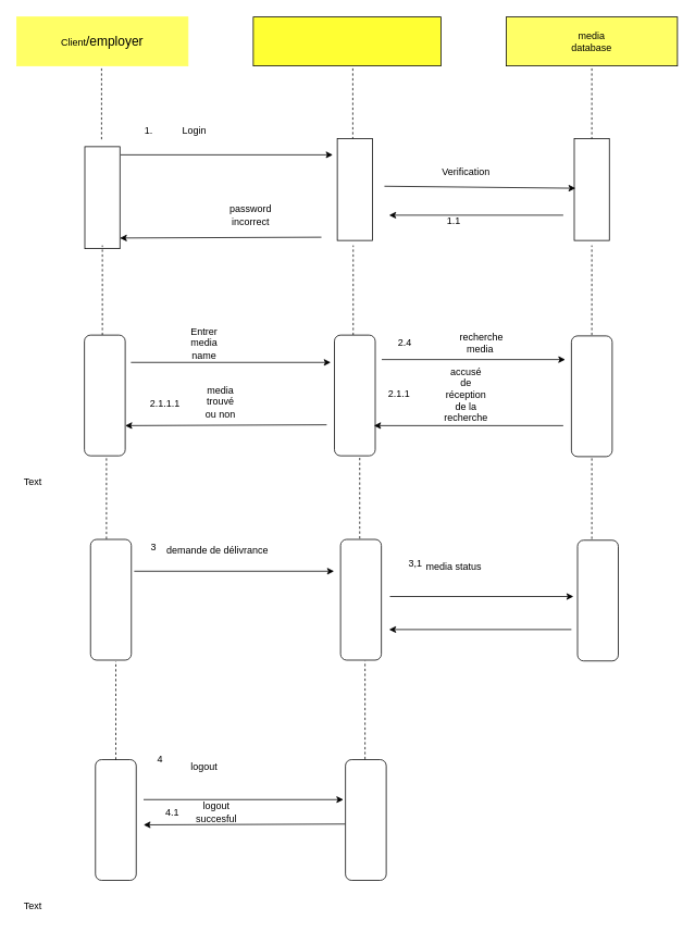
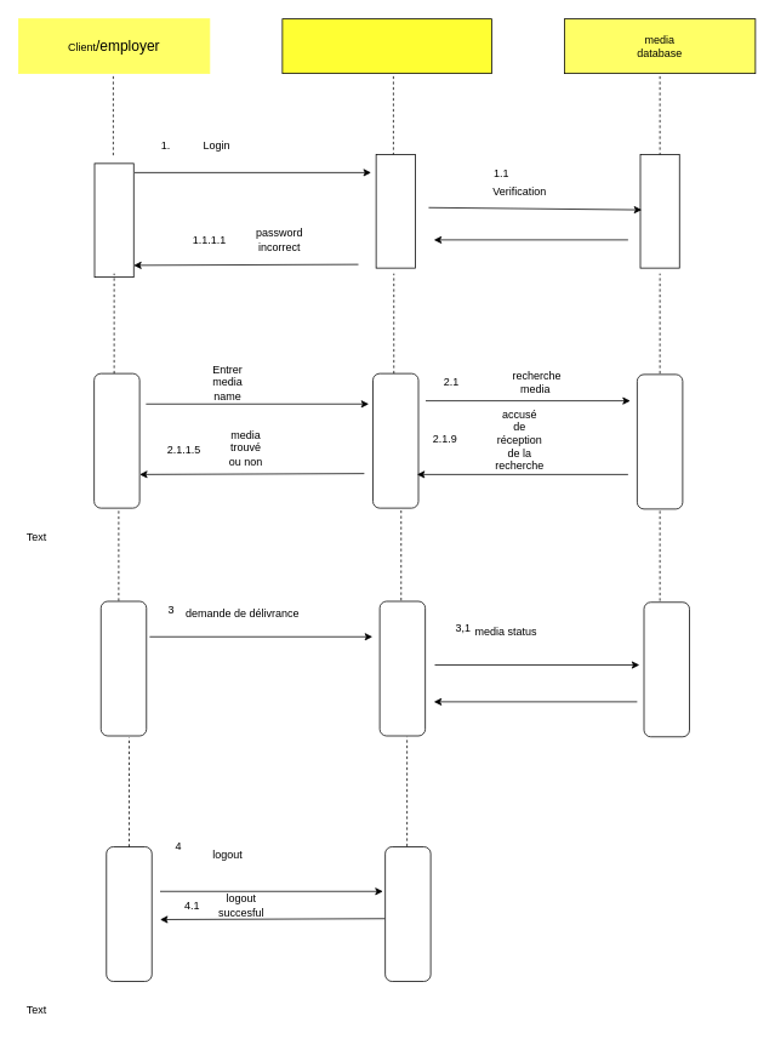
  <mxCell id="0" />
  <mxCell id="1" parent="0" />
  <mxCell id="2" value="" style="rounded=0;whiteSpace=wrap;html=1;strokeColor=#FFFF66;fillColor=#FFFF66;" parent="1" vertex="1"><mxGeometry x="20" y="20" width="210" height="60" as="geometry" /></mxCell>
  <mxCell id="3" value="" style="rounded=0;whiteSpace=wrap;html=1;fillColor=#FFFF33;" parent="1" vertex="1"><mxGeometry x="310" y="20" width="230" height="60" as="geometry" /></mxCell>
  <mxCell id="4" value="" style="rounded=0;whiteSpace=wrap;html=1;fillColor=#FFFF66;" parent="1" vertex="1"><mxGeometry x="620" y="20" width="210" height="60" as="geometry" /></mxCell>
  <mxCell id="5" value="Client&lt;font size=&quot;3&quot;&gt;/employer&lt;/font&gt;" style="text;html=1;strokeColor=none;fillColor=none;align=center;verticalAlign=middle;whiteSpace=wrap;rounded=0;" parent="1" vertex="1"><mxGeometry x="105" y="40" width="40" height="20" as="geometry" /></mxCell>
  <mxCell id="6" value="media database" style="text;html=1;strokeColor=none;fillColor=none;align=center;verticalAlign=middle;whiteSpace=wrap;rounded=0;" parent="1" vertex="1"><mxGeometry x="705" y="40" width="40" height="20" as="geometry" /></mxCell>
  <mxCell id="7" value="" style="endArrow=none;dashed=1;html=1;" parent="1" edge="1"><mxGeometry width="50" height="50" relative="1" as="geometry"><mxPoint x="124" y="170" as="sourcePoint" /><mxPoint x="124" y="80" as="targetPoint" /></mxGeometry></mxCell>
  <mxCell id="8" value="" style="endArrow=none;dashed=1;html=1;" parent="1" edge="1"><mxGeometry width="50" height="50" relative="1" as="geometry"><mxPoint x="432" y="170" as="sourcePoint" /><mxPoint x="432" y="80" as="targetPoint" /></mxGeometry></mxCell>
  <mxCell id="9" value="" style="endArrow=none;dashed=1;html=1;" parent="1" edge="1"><mxGeometry width="50" height="50" relative="1" as="geometry"><mxPoint x="725" y="170" as="sourcePoint" /><mxPoint x="725" y="80" as="targetPoint" /></mxGeometry></mxCell>
  <mxCell id="10" value="" style="rounded=1;whiteSpace=wrap;html=1;rotation=-90;arcSize=0;" parent="1" vertex="1"><mxGeometry x="62.5" y="220" width="125" height="43" as="geometry" /></mxCell>
  <mxCell id="11" value="" style="rounded=1;whiteSpace=wrap;html=1;rotation=-90;arcSize=0;" parent="1" vertex="1"><mxGeometry x="372" y="210" width="125" height="43" as="geometry" /></mxCell>
  <mxCell id="12" value="" style="rounded=1;whiteSpace=wrap;html=1;rotation=-90;arcSize=0;" parent="1" vertex="1"><mxGeometry x="662.5" y="210" width="125" height="43" as="geometry" /></mxCell>
  <mxCell id="13" value="" style="endArrow=none;dashed=1;html=1;" parent="1" edge="1"><mxGeometry width="50" height="50" relative="1" as="geometry"><mxPoint x="125" y="410" as="sourcePoint" /><mxPoint x="125" y="300" as="targetPoint" /></mxGeometry></mxCell>
  <mxCell id="14" value="" style="endArrow=none;dashed=1;html=1;" parent="1" edge="1"><mxGeometry width="50" height="50" relative="1" as="geometry"><mxPoint x="432.5" y="410" as="sourcePoint" /><mxPoint x="432.5" y="300" as="targetPoint" /></mxGeometry></mxCell>
  <mxCell id="15" value="" style="endArrow=none;dashed=1;html=1;" parent="1" edge="1"><mxGeometry width="50" height="50" relative="1" as="geometry"><mxPoint x="725" y="410" as="sourcePoint" /><mxPoint x="725" y="300" as="targetPoint" /></mxGeometry></mxCell>
  <mxCell id="16" value="" style="rounded=1;whiteSpace=wrap;html=1;rotation=-90;" parent="1" vertex="1"><mxGeometry x="54" y="459" width="148" height="50" as="geometry" /></mxCell>
  <mxCell id="17" value="" style="rounded=1;whiteSpace=wrap;html=1;rotation=-90;" parent="1" vertex="1"><mxGeometry x="360.5" y="459" width="148" height="50" as="geometry" /></mxCell>
  <mxCell id="18" value="" style="rounded=1;whiteSpace=wrap;html=1;rotation=-90;" parent="1" vertex="1"><mxGeometry x="651" y="460" width="148" height="50" as="geometry" /></mxCell>
  <mxCell id="19" value="Login" style="text;html=1;strokeColor=none;fillColor=none;align=center;verticalAlign=middle;whiteSpace=wrap;rounded=0;" parent="1" vertex="1"><mxGeometry x="188.5" y="150" width="98" height="20" as="geometry" /></mxCell>
  <mxCell id="20" value="1." style="text;html=1;strokeColor=none;fillColor=none;align=center;verticalAlign=middle;whiteSpace=wrap;rounded=0;" parent="1" vertex="1"><mxGeometry x="162" y="150" width="40" height="20" as="geometry" /></mxCell>
  <mxCell id="21" value="Verification" style="text;html=1;strokeColor=none;fillColor=none;align=center;verticalAlign=middle;whiteSpace=wrap;rounded=0;" parent="1" vertex="1"><mxGeometry x="522" y="200" width="98" height="20" as="geometry" /></mxCell>
- <mxCell id="22" value="1.1" style="text;html=1;strokeColor=none;fillColor=none;align=center;verticalAlign=middle;whiteSpace=wrap;rounded=0;" parent="1" vertex="1"><mxGeometry x="536" y="260" width="40" height="20" as="geometry" /></mxCell>
+ <mxCell id="22" value="1.1" style="text;html=1;strokeColor=none;fillColor=none;align=center;verticalAlign=middle;whiteSpace=wrap;rounded=0;" parent="1" vertex="1"><mxGeometry x="531" y="180" width="40" height="20" as="geometry" /></mxCell>
  <mxCell id="23" value="" style="endArrow=classic;html=1;" parent="1" edge="1"><mxGeometry width="50" height="50" relative="1" as="geometry"><mxPoint x="147.5" y="189" as="sourcePoint" /><mxPoint x="407.5" y="189" as="targetPoint" /></mxGeometry></mxCell>
  <mxCell id="24" value="" style="endArrow=classic;html=1;exitX=0.532;exitY=1.344;exitDx=0;exitDy=0;exitPerimeter=0;" parent="1" source="11" edge="1"><mxGeometry width="50" height="50" relative="1" as="geometry"><mxPoint x="480" y="230" as="sourcePoint" /><mxPoint x="705" y="230" as="targetPoint" /></mxGeometry></mxCell>
  <mxCell id="25" value="" style="endArrow=classic;html=1;" parent="1" edge="1"><mxGeometry width="50" height="50" relative="1" as="geometry"><mxPoint x="160" y="443.5" as="sourcePoint" /><mxPoint x="405" y="443.5" as="targetPoint" /></mxGeometry></mxCell>
  <mxCell id="26" value="Text" style="text;html=1;strokeColor=none;fillColor=none;align=center;verticalAlign=middle;whiteSpace=wrap;rounded=0;" parent="1" vertex="1"><mxGeometry x="20" y="580" width="40" height="20" as="geometry" /></mxCell>
  <mxCell id="27" value="password incorrect" style="text;html=1;strokeColor=none;fillColor=none;align=center;verticalAlign=middle;whiteSpace=wrap;rounded=0;" parent="1" vertex="1"><mxGeometry x="286.5" y="253" width="40" height="20" as="geometry" /></mxCell>
+ <mxCell id="28" value="1.1.1.1" style="text;html=1;strokeColor=none;fillColor=none;align=center;verticalAlign=middle;whiteSpace=wrap;rounded=0;" parent="1" vertex="1"><mxGeometry x="209.5" y="253" width="40" height="20" as="geometry" /></mxCell>
  <mxCell id="29" value="" style="endArrow=classic;html=1;" parent="1" edge="1"><mxGeometry width="50" height="50" relative="1" as="geometry"><mxPoint x="467.5" y="440" as="sourcePoint" /><mxPoint x="692.5" y="440" as="targetPoint" /></mxGeometry></mxCell>
  <mxCell id="30" value="" style="rounded=1;whiteSpace=wrap;html=1;rotation=-90;" parent="1" vertex="1"><mxGeometry x="61.5" y="709.5" width="148" height="50" as="geometry" /></mxCell>
  <mxCell id="31" value="" style="rounded=1;whiteSpace=wrap;html=1;rotation=-90;" parent="1" vertex="1"><mxGeometry x="368" y="709.5" width="148" height="50" as="geometry" /></mxCell>
  <mxCell id="32" value="" style="rounded=1;whiteSpace=wrap;html=1;rotation=-90;" parent="1" vertex="1"><mxGeometry x="658.5" y="710.5" width="148" height="50" as="geometry" /></mxCell>
  <mxCell id="33" value="" style="endArrow=classic;html=1;" parent="1" edge="1"><mxGeometry width="50" height="50" relative="1" as="geometry"><mxPoint x="164" y="699.5" as="sourcePoint" /><mxPoint x="409" y="699.5" as="targetPoint" /></mxGeometry></mxCell>
  <mxCell id="34" value="Entrer media name" style="text;html=1;strokeColor=none;fillColor=none;align=center;verticalAlign=middle;whiteSpace=wrap;rounded=0;" parent="1" vertex="1"><mxGeometry x="229.5" y="410" width="40" height="20" as="geometry" /></mxCell>
  <mxCell id="35" value="" style="endArrow=classic;html=1;" parent="1" edge="1"><mxGeometry width="50" height="50" relative="1" as="geometry"><mxPoint x="477.5" y="730.5" as="sourcePoint" /><mxPoint x="702.5" y="730.5" as="targetPoint" /></mxGeometry></mxCell>
  <mxCell id="36" value="" style="endArrow=none;dashed=1;html=1;" parent="1" edge="1"><mxGeometry width="50" height="50" relative="1" as="geometry"><mxPoint x="130" y="660" as="sourcePoint" /><mxPoint x="130" y="560" as="targetPoint" /></mxGeometry></mxCell>
  <mxCell id="37" value="" style="endArrow=none;dashed=1;html=1;" parent="1" edge="1"><mxGeometry width="50" height="50" relative="1" as="geometry"><mxPoint x="440.5" y="659.5" as="sourcePoint" /><mxPoint x="440.5" y="559.5" as="targetPoint" /></mxGeometry></mxCell>
  <mxCell id="38" value="" style="endArrow=none;dashed=1;html=1;" parent="1" edge="1"><mxGeometry width="50" height="50" relative="1" as="geometry"><mxPoint x="725" y="660" as="sourcePoint" /><mxPoint x="725" y="560" as="targetPoint" /></mxGeometry></mxCell>
  <mxCell id="39" value="recherche media&amp;nbsp;" style="text;html=1;strokeColor=none;fillColor=none;align=center;verticalAlign=middle;whiteSpace=wrap;rounded=0;" parent="1" vertex="1"><mxGeometry x="570" y="410" width="40" height="20" as="geometry" /></mxCell>
- <mxCell id="40" value="2.4" style="text;html=1;strokeColor=none;fillColor=none;align=center;verticalAlign=middle;whiteSpace=wrap;rounded=0;" parent="1" vertex="1"><mxGeometry x="476" y="410" width="40" height="20" as="geometry" /></mxCell>
+ <mxCell id="40" value="2.1" style="text;html=1;strokeColor=none;fillColor=none;align=center;verticalAlign=middle;whiteSpace=wrap;rounded=0;" parent="1" vertex="1"><mxGeometry x="476" y="410" width="40" height="20" as="geometry" /></mxCell>
  <mxCell id="41" value="" style="rounded=1;whiteSpace=wrap;html=1;rotation=-90;" parent="1" vertex="1"><mxGeometry x="67.5" y="979.5" width="148" height="50" as="geometry" /></mxCell>
  <mxCell id="42" value="" style="rounded=1;whiteSpace=wrap;html=1;rotation=-90;" parent="1" vertex="1"><mxGeometry x="374" y="979.5" width="148" height="50" as="geometry" /></mxCell>
  <mxCell id="43" value="" style="endArrow=classic;html=1;" parent="1" edge="1"><mxGeometry width="50" height="50" relative="1" as="geometry"><mxPoint x="175.5" y="979.5" as="sourcePoint" /><mxPoint x="420.5" y="979.5" as="targetPoint" /></mxGeometry></mxCell>
  <mxCell id="44" value="media trouvé ou non" style="text;html=1;strokeColor=none;fillColor=none;align=center;verticalAlign=middle;whiteSpace=wrap;rounded=0;" parent="1" vertex="1"><mxGeometry x="250" y="480" width="40" height="24" as="geometry" /></mxCell>
- <mxCell id="45" value="2.1.1.1" style="text;html=1;strokeColor=none;fillColor=none;align=center;verticalAlign=middle;whiteSpace=wrap;rounded=0;" parent="1" vertex="1"><mxGeometry x="182" y="484" width="40" height="20" as="geometry" /></mxCell>
+ <mxCell id="45" value="2.1.1.5" style="text;html=1;strokeColor=none;fillColor=none;align=center;verticalAlign=middle;whiteSpace=wrap;rounded=0;" parent="1" vertex="1"><mxGeometry x="182" y="484" width="40" height="20" as="geometry" /></mxCell>
  <mxCell id="46" value="" style="endArrow=none;dashed=1;html=1;exitX=1;exitY=0.5;exitDx=0;exitDy=0;" parent="1" source="41" edge="1"><mxGeometry width="50" height="50" relative="1" as="geometry"><mxPoint x="91.5" y="860" as="sourcePoint" /><mxPoint x="141.5" y="810" as="targetPoint" /></mxGeometry></mxCell>
  <mxCell id="47" value="" style="endArrow=none;dashed=1;html=1;exitX=1;exitY=0.5;exitDx=0;exitDy=0;" parent="1" edge="1"><mxGeometry width="50" height="50" relative="1" as="geometry"><mxPoint x="447" y="930" as="sourcePoint" /><mxPoint x="447" y="809.5" as="targetPoint" /></mxGeometry></mxCell>
  <mxCell id="48" value="" style="endArrow=classic;html=1;entryX=0.25;entryY=1;entryDx=0;entryDy=0;" parent="1" target="16" edge="1"><mxGeometry width="50" height="50" relative="1" as="geometry"><mxPoint x="400" y="520" as="sourcePoint" /><mxPoint x="277.5" y="520" as="targetPoint" /></mxGeometry></mxCell>
  <mxCell id="49" value="" style="endArrow=classic;html=1;entryX=0.25;entryY=1;entryDx=0;entryDy=0;" parent="1" edge="1"><mxGeometry width="50" height="50" relative="1" as="geometry"><mxPoint x="690" y="521" as="sourcePoint" /><mxPoint x="458" y="521" as="targetPoint" /></mxGeometry></mxCell>
  <mxCell id="50" value="" style="endArrow=classic;html=1;entryX=0.25;entryY=1;entryDx=0;entryDy=0;" parent="1" edge="1"><mxGeometry width="50" height="50" relative="1" as="geometry"><mxPoint x="700" y="771" as="sourcePoint" /><mxPoint x="476.5" y="771" as="targetPoint" /></mxGeometry></mxCell>
  <mxCell id="51" value="" style="endArrow=classic;html=1;entryX=0.25;entryY=1;entryDx=0;entryDy=0;" parent="1" edge="1"><mxGeometry width="50" height="50" relative="1" as="geometry"><mxPoint x="422.5" y="1009.5" as="sourcePoint" /><mxPoint x="175.5" y="1010.5" as="targetPoint" /></mxGeometry></mxCell>
  <mxCell id="52" value="" style="endArrow=classic;html=1;entryX=0.25;entryY=1;entryDx=0;entryDy=0;" parent="1" edge="1"><mxGeometry width="50" height="50" relative="1" as="geometry"><mxPoint x="393.5" y="290" as="sourcePoint" /><mxPoint x="146.5" y="291" as="targetPoint" /></mxGeometry></mxCell>
  <mxCell id="53" value="" style="endArrow=classic;html=1;entryX=0.25;entryY=1;entryDx=0;entryDy=0;" parent="1" edge="1"><mxGeometry width="50" height="50" relative="1" as="geometry"><mxPoint x="690" y="263" as="sourcePoint" /><mxPoint x="476.5" y="263" as="targetPoint" /></mxGeometry></mxCell>
  <mxCell id="54" value="Text" style="text;html=1;strokeColor=none;fillColor=none;align=center;verticalAlign=middle;whiteSpace=wrap;rounded=0;" parent="1" vertex="1"><mxGeometry x="20" y="1100" width="40" height="20" as="geometry" /></mxCell>
- <mxCell id="55" value="2.1.1" style="text;html=1;strokeColor=none;fillColor=none;align=center;verticalAlign=middle;whiteSpace=wrap;rounded=0;" parent="1" vertex="1"><mxGeometry x="468.5" y="472" width="40" height="20" as="geometry" /></mxCell>
+ <mxCell id="55" value="2.1.9" style="text;html=1;strokeColor=none;fillColor=none;align=center;verticalAlign=middle;whiteSpace=wrap;rounded=0;" parent="1" vertex="1"><mxGeometry x="468.5" y="472" width="40" height="20" as="geometry" /></mxCell>
  <mxCell id="56" value="accusé de réception de la recherche" style="text;html=1;strokeColor=none;fillColor=none;align=center;verticalAlign=middle;whiteSpace=wrap;rounded=0;" parent="1" vertex="1"><mxGeometry x="551" y="472.5" width="40" height="20" as="geometry" /></mxCell>
  <mxCell id="57" value="logout" style="text;html=1;strokeColor=none;fillColor=none;align=center;verticalAlign=middle;whiteSpace=wrap;rounded=0;" parent="1" vertex="1"><mxGeometry x="229.5" y="930" width="40" height="20" as="geometry" /></mxCell>
  <mxCell id="58" value="3" style="text;html=1;strokeColor=none;fillColor=none;align=center;verticalAlign=middle;whiteSpace=wrap;rounded=0;" parent="1" vertex="1"><mxGeometry x="167.5" y="660" width="40" height="20" as="geometry" /></mxCell>
  <mxCell id="59" value="&lt;font color=&quot;rgba(0, 0, 0, 0)&quot; face=&quot;monospace&quot;&gt;&lt;span style=&quot;font-size: 0px&quot;&gt;demande de délivrance&lt;/span&gt;&lt;/font&gt;" style="text;html=1;strokeColor=none;fillColor=none;align=center;verticalAlign=middle;whiteSpace=wrap;rounded=0;" parent="1" vertex="1"><mxGeometry x="230" y="660" width="60" height="20" as="geometry" /></mxCell>
  <mxCell id="60" value="demande de délivrance" style="text;html=1;" parent="1" vertex="1"><mxGeometry x="202" y="660" width="150" height="30" as="geometry" /></mxCell>
  <mxCell id="61" value="3,1" style="text;html=1;strokeColor=none;fillColor=none;align=center;verticalAlign=middle;whiteSpace=wrap;rounded=0;" parent="1" vertex="1"><mxGeometry x="488.5" y="680" width="40" height="20" as="geometry" /></mxCell>
  <mxCell id="62" value="media status" style="text;html=1;" parent="1" vertex="1"><mxGeometry x="520" y="680" width="153" height="30" as="geometry" /></mxCell>
  <mxCell id="63" value="4" style="text;html=1;strokeColor=none;fillColor=none;align=center;verticalAlign=middle;whiteSpace=wrap;rounded=0;" parent="1" vertex="1"><mxGeometry x="175.5" y="920" width="40" height="20" as="geometry" /></mxCell>
  <mxCell id="64" value="logout succesful" style="text;html=1;strokeColor=none;fillColor=none;align=center;verticalAlign=middle;whiteSpace=wrap;rounded=0;" parent="1" vertex="1"><mxGeometry x="244.5" y="984.5" width="40" height="20" as="geometry" /></mxCell>
  <mxCell id="65" value="4.1" style="text;html=1;strokeColor=none;fillColor=none;align=center;verticalAlign=middle;whiteSpace=wrap;rounded=0;" parent="1" vertex="1"><mxGeometry x="190.5" y="984.5" width="40" height="20" as="geometry" /></mxCell>
